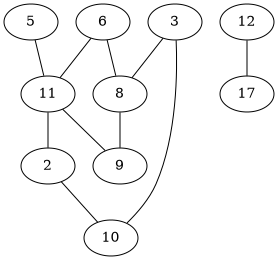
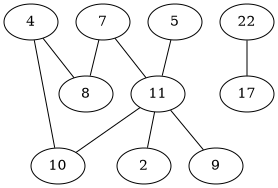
  strict graph {
-   7 [label=6]
+   7
    8
    11
    9
    10
    2
    5
-   3
+   3 [label=4]
    n9 [label=17]
-   12
+   12 [label=22]
    7 -- 8
    7 -- 11
-   8 -- 9
    11 -- 9
-   2 -- 10
+   11 -- 10
    11 -- 2
    5 -- 11
    3 -- 8
    3 -- 10
    12 -- n9
  }
